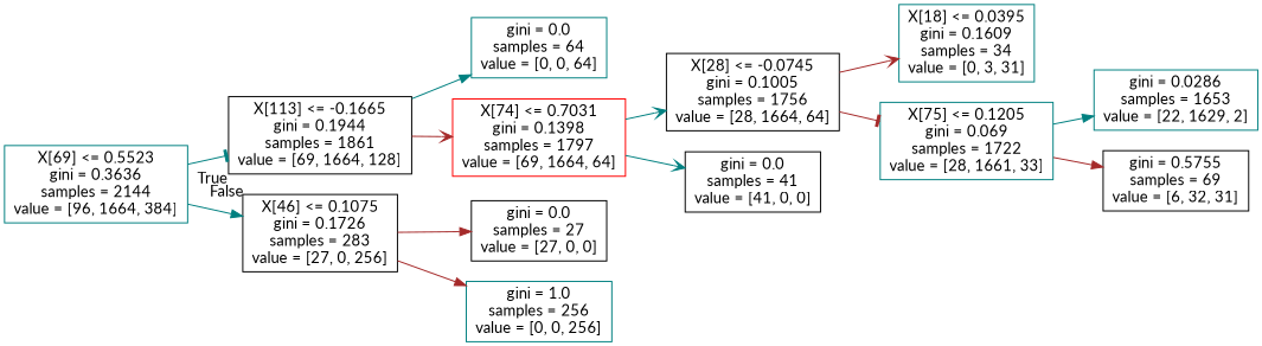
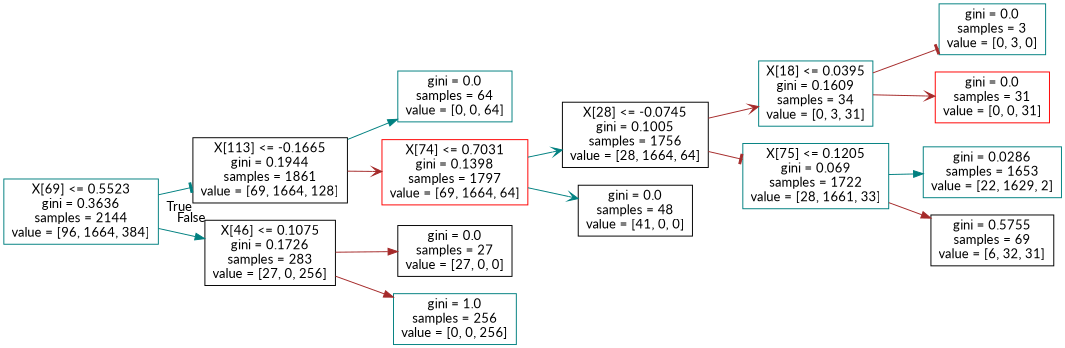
  digraph {
    fontname=Lato
    rankdir=LR
    node [color=teal fontname=Lato shape=box]
    edge [arrowhead=normal color=brown fontname=Lato]
    n1 [label="X[69] <= 0.5523\ngini = 0.3636\nsamples = 2144\nvalue = [96, 1664, 384]"]
    n2 [color=black label="X[113] <= -0.1665\ngini = 0.1944\nsamples = 1861\nvalue = [69, 1664, 128]"]
    n3 [color=black label="X[46] <= 0.1075\ngini = 0.1726\nsamples = 283\nvalue = [27, 0, 256]"]
    n4 [label="gini = 0.0\nsamples = 64\nvalue = [0, 0, 64]"]
    n5 [color=red label="X[74] <= 0.7031\ngini = 0.1398\nsamples = 1797\nvalue = [69, 1664, 64]"]
    n6 [color=black label="gini = 0.0\nsamples = 27\nvalue = [27, 0, 0]"]
    n7 [label="gini = 1.0\nsamples = 256\nvalue = [0, 0, 256]"]
    n8 [color=black label="X[28] <= -0.0745\ngini = 0.1005\nsamples = 1756\nvalue = [28, 1664, 64]"]
-   n9 [color=black label="gini = 0.0\nsamples = 41\nvalue = [41, 0, 0]"]
+   n9 [color=black label="gini = 0.0\nsamples = 48\nvalue = [41, 0, 0]"]
    n10 [label="X[18] <= 0.0395\ngini = 0.1609\nsamples = 34\nvalue = [0, 3, 31]"]
    n11 [label="X[75] <= 0.1205\ngini = 0.069\nsamples = 1722\nvalue = [28, 1661, 33]"]
+   n12 [label="gini = 0.0\nsamples = 3\nvalue = [0, 3, 0]"]
+   n13 [color=red label="gini = 0.0\nsamples = 31\nvalue = [0, 0, 31]"]
    n14 [label="gini = 0.0286\nsamples = 1653\nvalue = [22, 1629, 2]"]
    n15 [color=black label="gini = 0.5755\nsamples = 69\nvalue = [6, 32, 31]"]
    n1 -> n2 [arrowhead=tee color=teal headlabel=True labelangle=45 labeldistance=2.5]
    n1 -> n3 [color=teal headlabel=False labelangle=-45 labeldistance=2.5]
    n2 -> n4 [color=teal]
    n2 -> n5 [arrowhead=vee]
    n3 -> n6
    n3 -> n7
    n5 -> n8 [arrowhead=vee color=teal]
    n5 -> n9 [arrowhead=vee color=teal]
    n8 -> n10 [arrowhead=vee]
    n8 -> n11 [arrowhead=tee]
+   n10 -> n12 [arrowhead=tee]
+   n10 -> n13 [arrowhead=vee]
    n11 -> n14 [color=teal]
    n11 -> n15
  }
